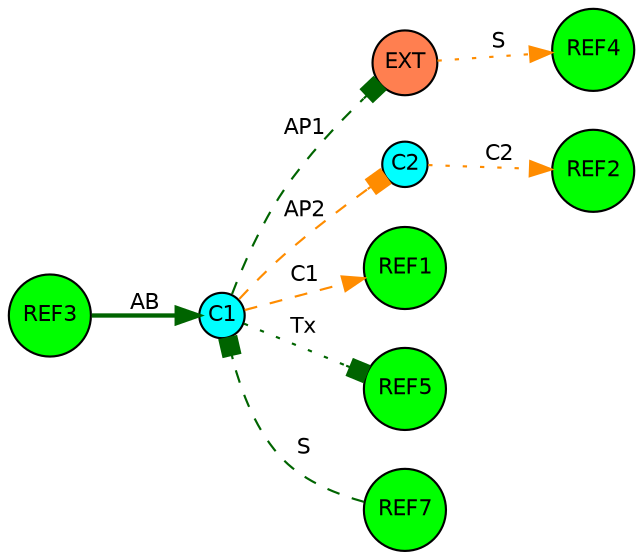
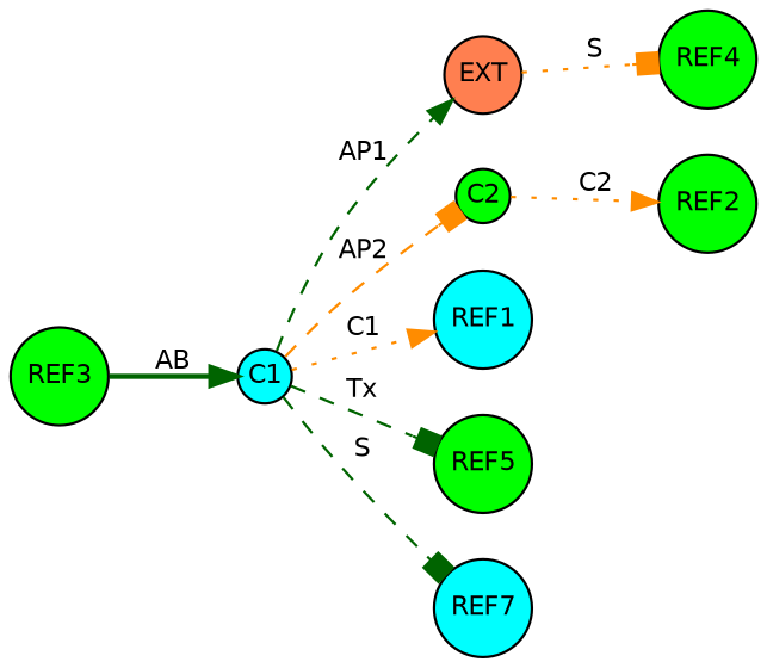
  digraph {
    rankdir=LR
    node [fillcolor=green fontname=Helvetica fontsize=10 margin=0.01 regular=1 shape=circle style=filled]
    edge [arrowhead=normal color=darkorange fontname=Helvetica fontsize=10 forcelabels=true style=dashed]
    EXT [fillcolor=coral height=0.1 width=0.1]
    REF4 [height=0.1 width=0.1]
    C1 [fillcolor=cyan height=0.1 width=0.1 regular=""]
-   C2 [fillcolor=cyan height=0.1 width=0.1 regular=""]
-   REF1 [height=0.1 width=0.1]
+   C2 [height=0.1 width=0.1 regular=""]
+   REF1 [fillcolor=cyan height=0.1 width=0.1]
    REF5 [height=0.1 width=0.1]
-   REF7 [height=0.1 width=0.1]
+   REF7 [fillcolor=cyan height=0.1 width=0.1]
    REF2 [height=0.1 width=0.1]
    REF3 [height=0.1 width=0.1]
-   EXT -> REF4 [label=S style=dotted]
-   C1 -> EXT [arrowhead=box color=darkgreen label=AP1]
+   EXT -> REF4 [arrowhead=box label=S style=dotted]
+   C1 -> EXT [color=darkgreen label=AP1]
    C1 -> C2 [arrowhead=box label=AP2]
-   C1 -> REF1 [label=C1]
-   C1 -> REF5 [arrowhead=box color=darkgreen label=Tx style=dotted]
-   REF7 -> C1 [arrowhead=box color=darkgreen label=S]
+   C1 -> REF1 [label=C1 style=dotted]
+   C1 -> REF5 [arrowhead=box color=darkgreen label=Tx]
+   C1 -> REF7 [arrowhead=box color=darkgreen label=S]
    C2 -> REF2 [label=C2 style=dotted]
    REF3 -> C1 [color=darkgreen label=AB style=bold]
  }
